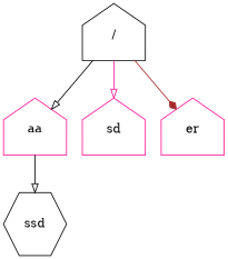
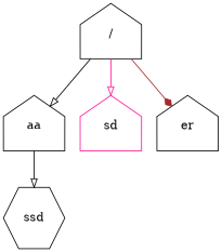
  digraph {
    node [color=black shape=house]
    edge [arrowhead=onormal color=black]
    n1 [height=1 label="/" width=1]
-   n2 [color=deeppink height=1 label=aa width=1]
+   n2 [height=1 label=aa width=1]
    n3 [color=deeppink height=1 label=sd width=1]
-   n4 [color=deeppink height=1 label=er width=1]
+   n4 [height=1 label=er width=1]
    n5 [height=1 label=ssd shape=hexagon width=1]
    n1 -> n2
    n1 -> n3 [color=deeppink]
    n1 -> n4 [arrowhead=diamond color=brown]
    n2 -> n5
  }
